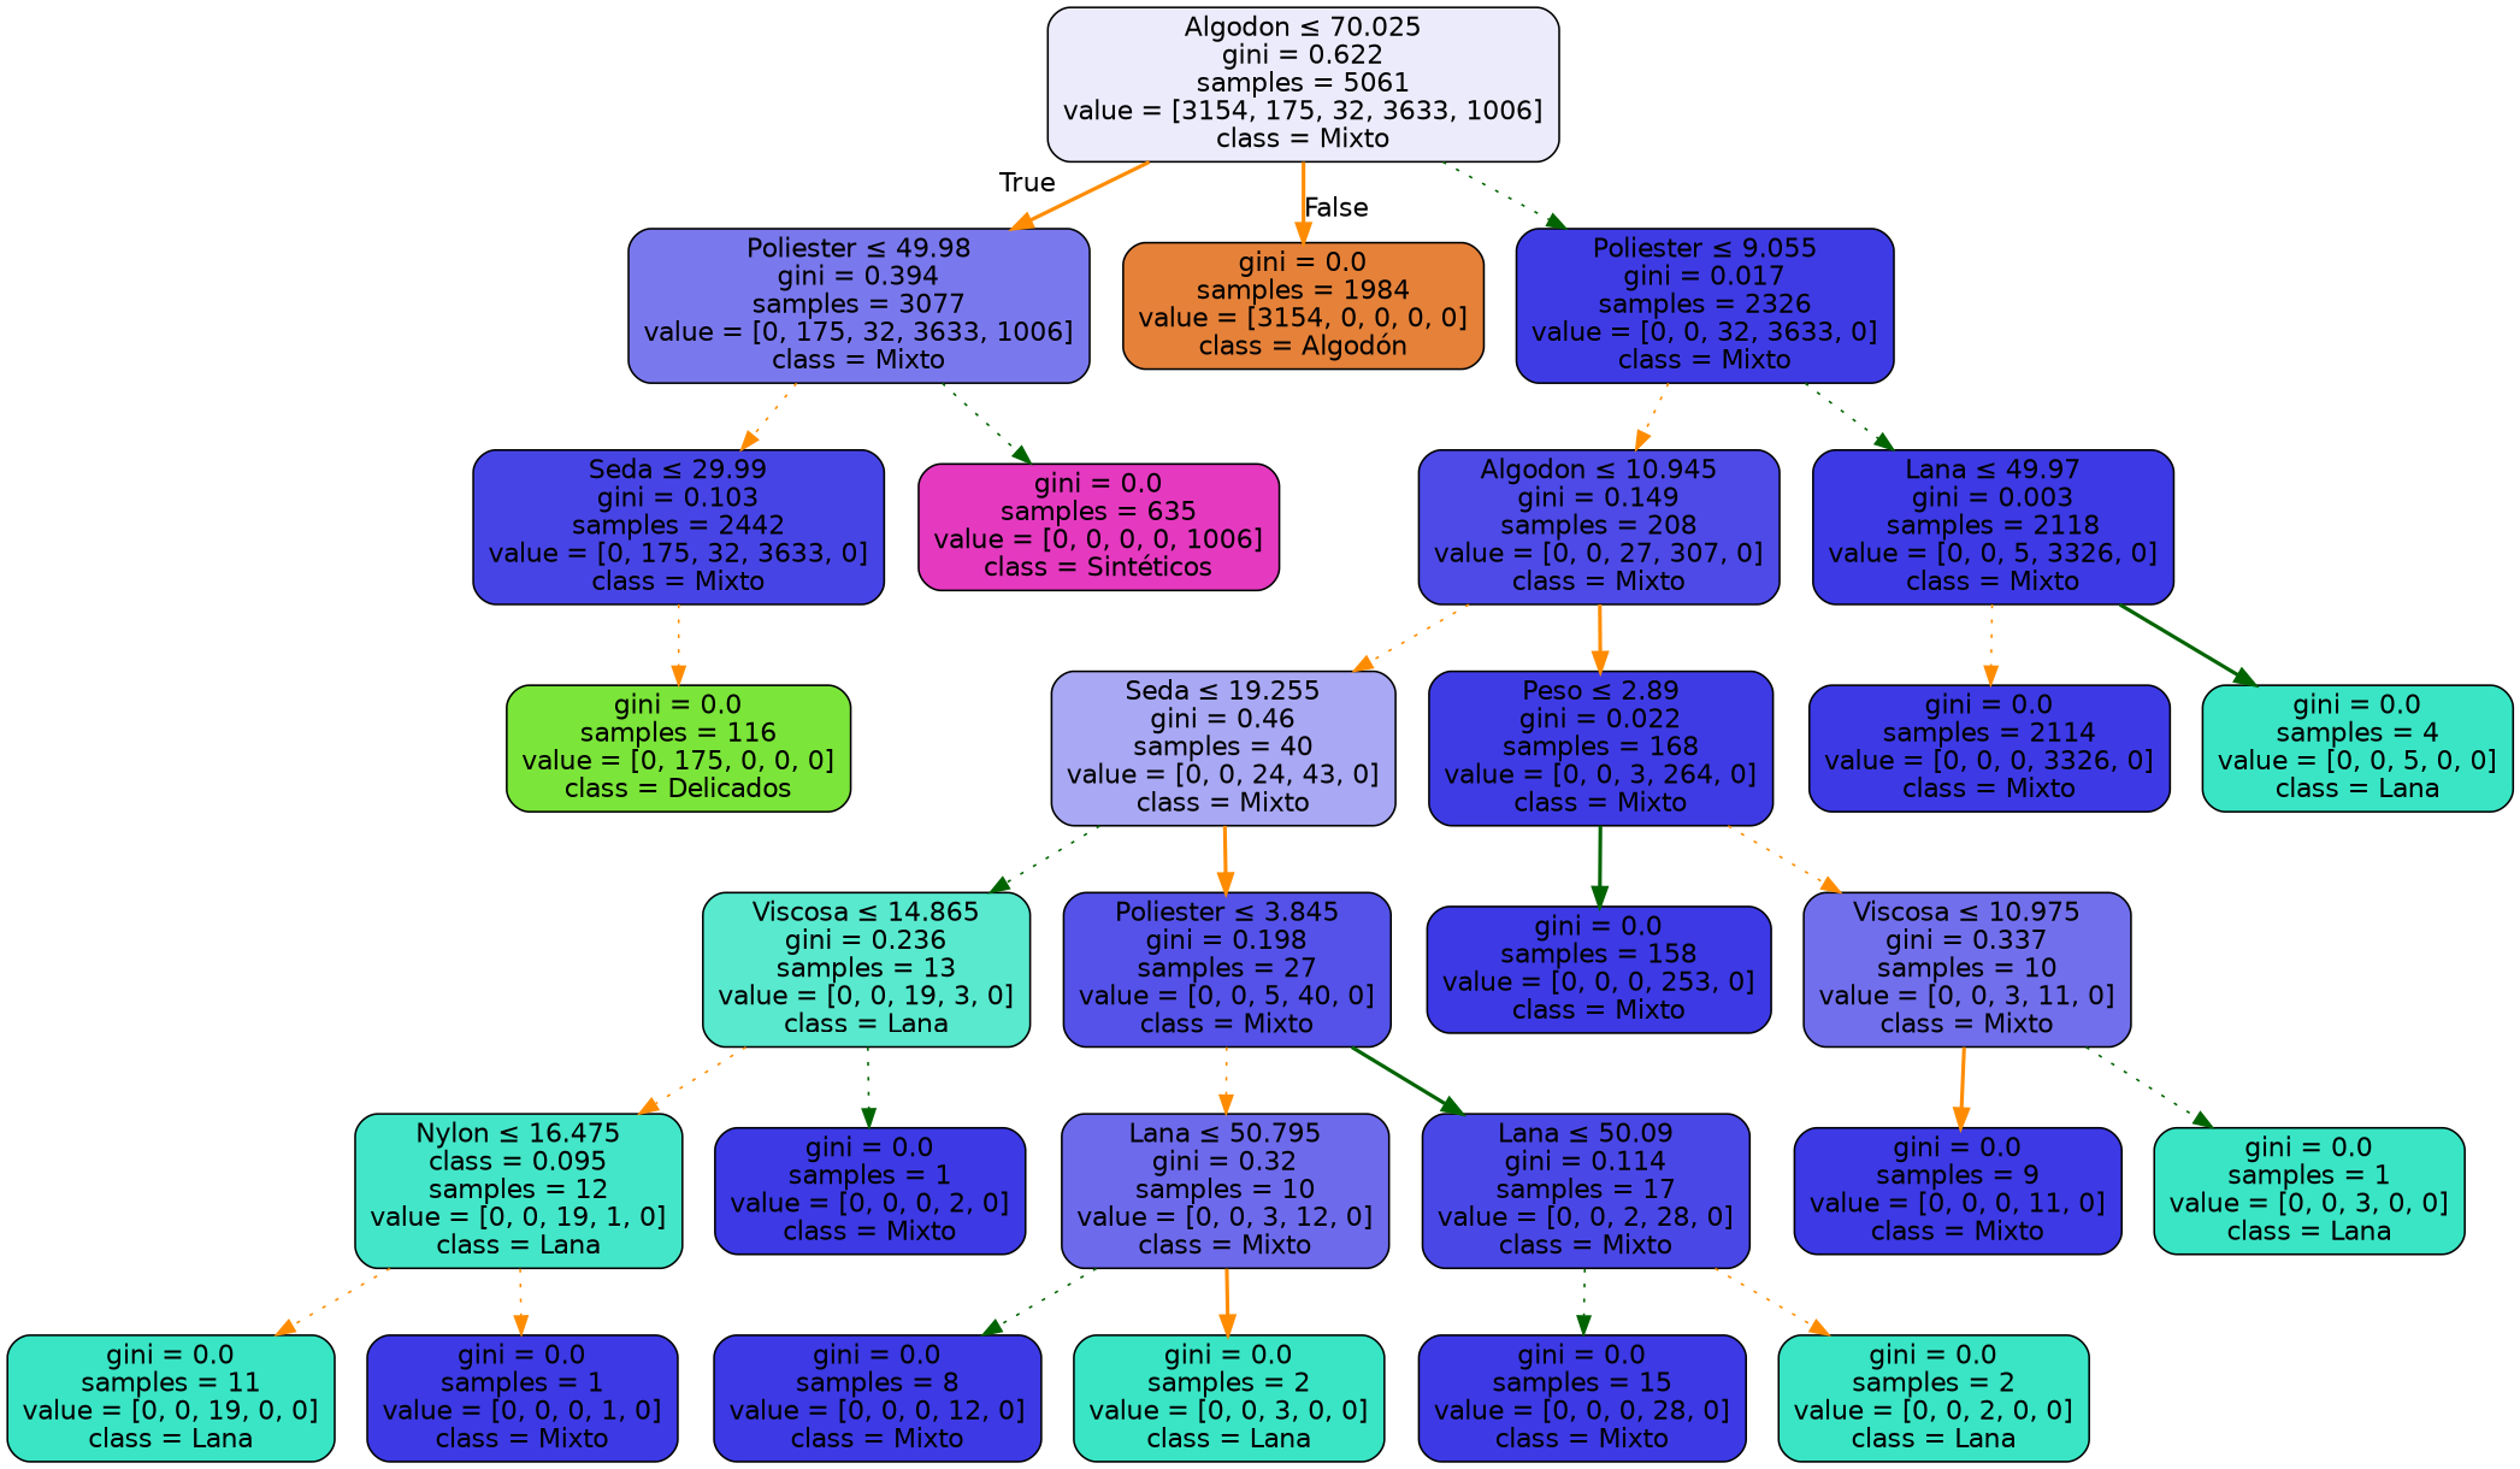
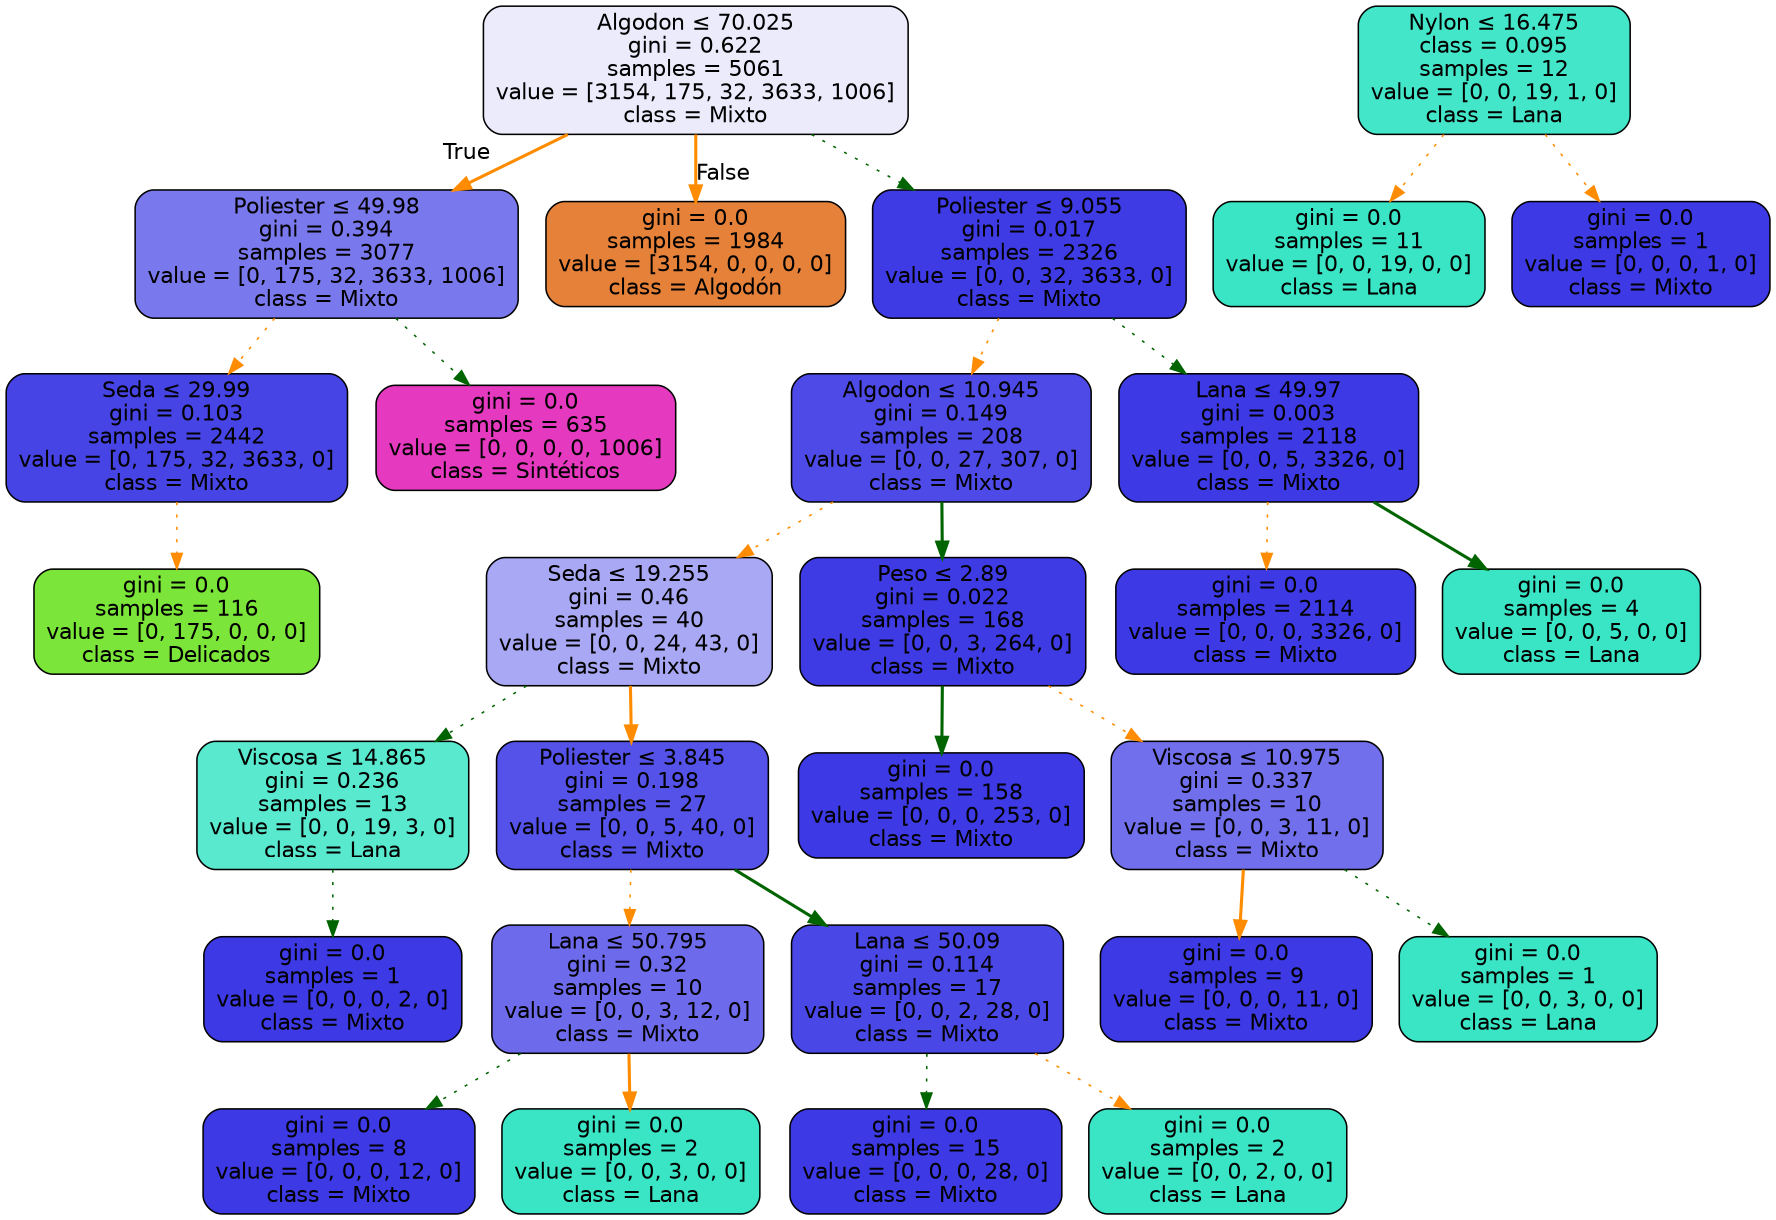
  digraph {
    node [color=black fillcolor="#3c39e5" fontname=helvetica shape=box style="filled, rounded"]
    edge [color=darkorange fontname=helvetica style=dotted]
    n1 [fillcolor="#ecebfc" label=<Algodon &le; 70.025<br/>gini = 0.622<br/>samples = 5061<br/>value = [3154, 175, 32, 3633, 1006]<br/>class = Mixto>]
    n2 [fillcolor="#7a78ed" label=<Poliester &le; 49.98<br/>gini = 0.394<br/>samples = 3077<br/>value = [0, 175, 32, 3633, 1006]<br/>class = Mixto>]
    n3 [fillcolor="#e58139" label=<gini = 0.0<br/>samples = 1984<br/>value = [3154, 0, 0, 0, 0]<br/>class = Algodón>]
    n4 [fillcolor="#3e3be5" label=<Poliester &le; 9.055<br/>gini = 0.017<br/>samples = 2326<br/>value = [0, 0, 32, 3633, 0]<br/>class = Mixto>]
    n5 [fillcolor="#4744e6" label=<Seda &le; 29.99<br/>gini = 0.103<br/>samples = 2442<br/>value = [0, 175, 32, 3633, 0]<br/>class = Mixto>]
    n6 [fillcolor="#e539c0" label=<gini = 0.0<br/>samples = 635<br/>value = [0, 0, 0, 0, 1006]<br/>class = Sintéticos>]
    n7 [fillcolor="#7be539" label=<gini = 0.0<br/>samples = 116<br/>value = [0, 175, 0, 0, 0]<br/>class = Delicados>]
    n8 [fillcolor="#4d4ae7" label=<Algodon &le; 10.945<br/>gini = 0.149<br/>samples = 208<br/>value = [0, 0, 27, 307, 0]<br/>class = Mixto>]
    n9 [label=<Lana &le; 49.97<br/>gini = 0.003<br/>samples = 2118<br/>value = [0, 0, 5, 3326, 0]<br/>class = Mixto>]
    n10 [fillcolor="#a9a8f4" label=<Seda &le; 19.255<br/>gini = 0.46<br/>samples = 40<br/>value = [0, 0, 24, 43, 0]<br/>class = Mixto>]
    n11 [fillcolor="#3e3be5" label=<Peso &le; 2.89<br/>gini = 0.022<br/>samples = 168<br/>value = [0, 0, 3, 264, 0]<br/>class = Mixto>]
    n12 [label=<gini = 0.0<br/>samples = 2114<br/>value = [0, 0, 0, 3326, 0]<br/>class = Mixto>]
    n13 [fillcolor="#39e5c5" label=<gini = 0.0<br/>samples = 4<br/>value = [0, 0, 5, 0, 0]<br/>class = Lana>]
    n14 [fillcolor="#58e9ce" label=<Viscosa &le; 14.865<br/>gini = 0.236<br/>samples = 13<br/>value = [0, 0, 19, 3, 0]<br/>class = Lana>]
    n15 [fillcolor="#5452e8" label=<Poliester &le; 3.845<br/>gini = 0.198<br/>samples = 27<br/>value = [0, 0, 5, 40, 0]<br/>class = Mixto>]
    n16 [label=<gini = 0.0<br/>samples = 158<br/>value = [0, 0, 0, 253, 0]<br/>class = Mixto>]
    n17 [fillcolor="#716fec" label=<Viscosa &le; 10.975<br/>gini = 0.337<br/>samples = 10<br/>value = [0, 0, 3, 11, 0]<br/>class = Mixto>]
    n18 [fillcolor="#43e6c8" label=<Nylon &le; 16.475<br/>class = 0.095<br/>samples = 12<br/>value = [0, 0, 19, 1, 0]<br/>class = Lana>]
    n19 [label=<gini = 0.0<br/>samples = 1<br/>value = [0, 0, 0, 2, 0]<br/>class = Mixto>]
    n20 [fillcolor="#6d6aec" label=<Lana &le; 50.795<br/>gini = 0.32<br/>samples = 10<br/>value = [0, 0, 3, 12, 0]<br/>class = Mixto>]
    n21 [fillcolor="#4a47e7" label=<Lana &le; 50.09<br/>gini = 0.114<br/>samples = 17<br/>value = [0, 0, 2, 28, 0]<br/>class = Mixto>]
    n22 [fillcolor="#39e5c5" label=<gini = 0.0<br/>samples = 11<br/>value = [0, 0, 19, 0, 0]<br/>class = Lana>]
    n23 [label=<gini = 0.0<br/>samples = 1<br/>value = [0, 0, 0, 1, 0]<br/>class = Mixto>]
    n24 [label=<gini = 0.0<br/>samples = 8<br/>value = [0, 0, 0, 12, 0]<br/>class = Mixto>]
    n25 [fillcolor="#39e5c5" label=<gini = 0.0<br/>samples = 2<br/>value = [0, 0, 3, 0, 0]<br/>class = Lana>]
    n26 [label=<gini = 0.0<br/>samples = 15<br/>value = [0, 0, 0, 28, 0]<br/>class = Mixto>]
    n27 [fillcolor="#39e5c5" label=<gini = 0.0<br/>samples = 2<br/>value = [0, 0, 2, 0, 0]<br/>class = Lana>]
    n28 [label=<gini = 0.0<br/>samples = 9<br/>value = [0, 0, 0, 11, 0]<br/>class = Mixto>]
    n29 [fillcolor="#39e5c5" label=<gini = 0.0<br/>samples = 1<br/>value = [0, 0, 3, 0, 0]<br/>class = Lana>]
    n1 -> n2 [headlabel=True labelangle=45 labeldistance=2.5 style=bold]
    n1 -> n3 [headlabel=False labelangle=-45 labeldistance=2.5 style=bold]
    n1 -> n4 [color=darkgreen]
    n2 -> n5
    n2 -> n6 [color=darkgreen]
    n4 -> n8
    n4 -> n9 [color=darkgreen]
    n5 -> n7
    n8 -> n10
-   n8 -> n11 [style=bold]
+   n8 -> n11 [color=darkgreen style=bold]
    n9 -> n12
    n9 -> n13 [color=darkgreen style=bold]
    n10 -> n14 [color=darkgreen]
    n10 -> n15 [style=bold]
    n11 -> n16 [color=darkgreen style=bold]
    n11 -> n17
-   n14 -> n18
    n14 -> n19 [color=darkgreen]
    n15 -> n20
    n15 -> n21 [color=darkgreen style=bold]
    n17 -> n28 [style=bold]
    n17 -> n29 [color=darkgreen]
    n18 -> n22
    n18 -> n23
    n20 -> n24 [color=darkgreen]
    n20 -> n25 [style=bold]
    n21 -> n26 [color=darkgreen]
    n21 -> n27
  }
